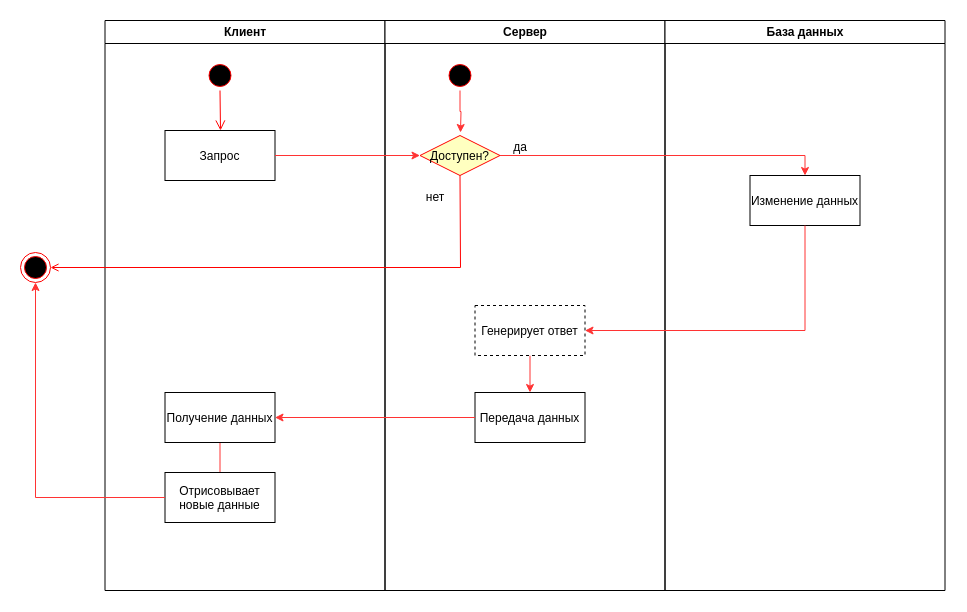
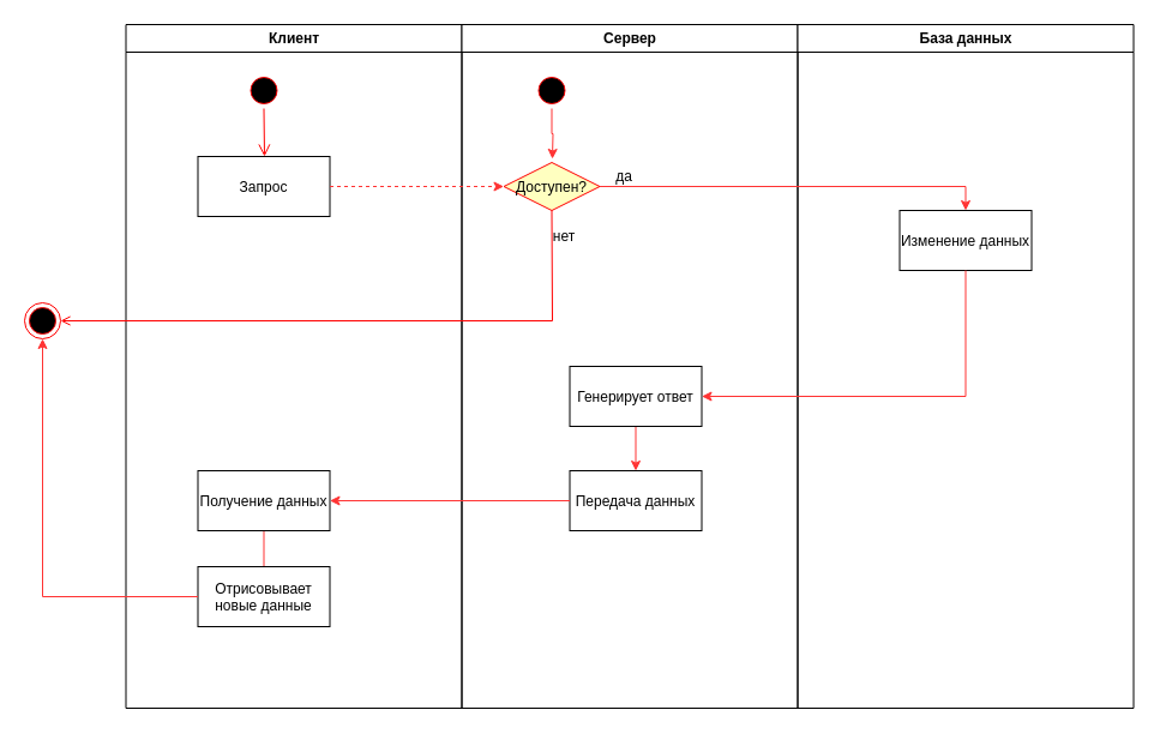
  <mxCell id="0" />
  <mxCell id="1" parent="0" />
  <mxCell id="2" value="Клиент" style="swimlane;whiteSpace=wrap" parent="1" vertex="1"><mxGeometry x="104.5" y="20" width="280" height="570" as="geometry" /></mxCell>
  <mxCell id="3" value="" style="ellipse;shape=startState;fillColor=#000000;strokeColor=#ff0000;" parent="2" vertex="1"><mxGeometry x="100" y="40" width="30" height="30" as="geometry" /></mxCell>
  <mxCell id="4" value="" style="edgeStyle=elbowEdgeStyle;elbow=horizontal;verticalAlign=bottom;endArrow=open;endSize=8;strokeColor=#FF0000;endFill=1;rounded=0;exitX=0.5;exitY=1;exitDx=0;exitDy=0;" parent="2" source="3" target="5" edge="1"><mxGeometry x="100" y="40" as="geometry"><mxPoint x="115" y="110" as="targetPoint" /></mxGeometry></mxCell>
  <mxCell id="5" value="Запрос" style="" parent="2" vertex="1"><mxGeometry x="60" y="110" width="110" height="50" as="geometry" /></mxCell>
  <mxCell id="6" style="edgeStyle=orthogonalEdgeStyle;rounded=0;orthogonalLoop=1;jettySize=auto;html=0;exitX=0.5;exitY=1;exitDx=0;exitDy=0;entryX=0.5;entryY=0;entryDx=0;entryDy=0;strokeColor=#FF3333;endArrow=none;" edge="1" parent="2" source="7" target="8"><mxGeometry relative="1" as="geometry" /></mxCell>
  <mxCell id="7" value="Получение данных" style="" parent="2" vertex="1"><mxGeometry x="60" y="372" width="110" height="50" as="geometry" /></mxCell>
  <mxCell id="8" value="Отрисовывает&#10;новые данные" style="" parent="2" vertex="1"><mxGeometry x="60" y="452" width="110" height="50" as="geometry" /></mxCell>
  <mxCell id="9" value="Сервер" style="swimlane;whiteSpace=wrap" parent="1" vertex="1"><mxGeometry x="384.5" y="20" width="280" height="570" as="geometry"><mxRectangle x="444.5" y="128" width="80" height="23" as="alternateBounds" /></mxGeometry></mxCell>
  <mxCell id="10" value="" style="ellipse;shape=startState;fillColor=#000000;strokeColor=#ff0000;" parent="9" vertex="1"><mxGeometry x="60" y="40" width="30" height="30" as="geometry" /></mxCell>
  <mxCell id="11" value="Доступен?" style="rhombus;fillColor=#ffffc0;strokeColor=#ff0000;" parent="9" vertex="1"><mxGeometry x="35" y="115" width="80" height="40" as="geometry" /></mxCell>
  <mxCell id="12" value="Передача данных" style="" parent="9" vertex="1"><mxGeometry x="90" y="372" width="110" height="50" as="geometry" /></mxCell>
- <mxCell id="13" value="нет" style="text;html=1;strokeColor=none;fillColor=none;align=center;verticalAlign=middle;whiteSpace=wrap;rounded=0;" vertex="1" parent="9"><mxGeometry x="20" y="162" width="60" height="30" as="geometry" /></mxCell>
+ <mxCell id="13" value="нет" style="text;html=1;strokeColor=none;fillColor=none;align=center;verticalAlign=middle;whiteSpace=wrap;rounded=0;" vertex="1" parent="9"><mxGeometry x="55" y="162" width="60" height="30" as="geometry" /></mxCell>
  <mxCell id="14" value="да" style="text;html=1;strokeColor=none;fillColor=none;align=center;verticalAlign=middle;whiteSpace=wrap;rounded=0;" vertex="1" parent="9"><mxGeometry x="105" y="112" width="60" height="30" as="geometry" /></mxCell>
  <mxCell id="15" style="edgeStyle=orthogonalEdgeStyle;rounded=0;orthogonalLoop=1;jettySize=auto;html=0;exitX=0.5;exitY=1;exitDx=0;exitDy=0;entryX=0.5;entryY=0;entryDx=0;entryDy=0;strokeColor=#FF3333;" edge="1" parent="9" source="16" target="12"><mxGeometry relative="1" as="geometry" /></mxCell>
- <mxCell id="16" value="Генерирует ответ" style="dashed=1;" parent="9" vertex="1"><mxGeometry x="90" y="285" width="110" height="50" as="geometry" /></mxCell>
+ <mxCell id="16" value="Генерирует ответ" style="" parent="9" vertex="1"><mxGeometry x="90" y="285" width="110" height="50" as="geometry" /></mxCell>
  <mxCell id="17" value="База данных" style="swimlane;whiteSpace=wrap" parent="1" vertex="1"><mxGeometry x="664.5" y="20" width="280" height="570" as="geometry" /></mxCell>
  <mxCell id="18" value="Изменение данных" style="" parent="17" vertex="1"><mxGeometry x="85" y="155" width="110" height="50" as="geometry" /></mxCell>
  <mxCell id="19" style="edgeStyle=orthogonalEdgeStyle;rounded=0;orthogonalLoop=1;jettySize=auto;html=1;exitX=0.5;exitY=1;exitDx=0;exitDy=0;strokeColor=#FF3333;" edge="1" parent="1" source="10"><mxGeometry relative="1" as="geometry"><mxPoint x="460" y="132" as="targetPoint" /></mxGeometry></mxCell>
- <mxCell id="20" style="edgeStyle=orthogonalEdgeStyle;rounded=0;orthogonalLoop=1;jettySize=auto;html=1;exitX=1;exitY=0.5;exitDx=0;exitDy=0;entryX=0;entryY=0.5;entryDx=0;entryDy=0;fillColor=#f8cecc;strokeColor=#FF3333;" edge="1" parent="1" source="5" target="11"><mxGeometry relative="1" as="geometry" /></mxCell>
+ <mxCell id="20" style="edgeStyle=orthogonalEdgeStyle;rounded=0;orthogonalLoop=1;jettySize=auto;html=1;exitX=1;exitY=0.5;exitDx=0;exitDy=0;entryX=0;entryY=0.5;entryDx=0;entryDy=0;fillColor=#f8cecc;strokeColor=#FF3333;dashed=1;" edge="1" parent="1" source="5" target="11"><mxGeometry relative="1" as="geometry" /></mxCell>
  <mxCell id="21" value="" style="ellipse;shape=endState;fillColor=#000000;strokeColor=#ff0000" vertex="1" parent="1"><mxGeometry x="20" y="252" width="30" height="30" as="geometry" /></mxCell>
  <mxCell id="22" value="" style="endArrow=open;strokeColor=#FF0000;endFill=1;rounded=0;exitX=0.5;exitY=1;exitDx=0;exitDy=0;entryX=1;entryY=0.5;entryDx=0;entryDy=0;" parent="1" source="11" target="21" edge="1"><mxGeometry relative="1" as="geometry"><mxPoint x="459.5" y="180" as="sourcePoint" /><mxPoint x="459.5" y="240" as="targetPoint" /><Array as="points"><mxPoint x="460" y="267" /></Array></mxGeometry></mxCell>
  <mxCell id="23" style="edgeStyle=orthogonalEdgeStyle;rounded=0;orthogonalLoop=1;jettySize=auto;html=0;exitX=1;exitY=0.5;exitDx=0;exitDy=0;entryX=0.5;entryY=0;entryDx=0;entryDy=0;strokeColor=#FF3333;" edge="1" parent="1" source="11" target="18"><mxGeometry relative="1" as="geometry"><mxPoint x="540" y="155" as="targetPoint" /></mxGeometry></mxCell>
  <mxCell id="24" style="edgeStyle=orthogonalEdgeStyle;rounded=0;orthogonalLoop=1;jettySize=auto;html=0;exitX=0;exitY=0.5;exitDx=0;exitDy=0;entryX=0.5;entryY=1;entryDx=0;entryDy=0;strokeColor=#FF3333;" edge="1" parent="1" source="8" target="21"><mxGeometry relative="1" as="geometry" /></mxCell>
  <mxCell id="25" style="edgeStyle=orthogonalEdgeStyle;rounded=0;orthogonalLoop=1;jettySize=auto;html=0;exitX=0;exitY=0.5;exitDx=0;exitDy=0;entryX=1;entryY=0.5;entryDx=0;entryDy=0;strokeColor=#FF3333;" edge="1" parent="1" source="12" target="7"><mxGeometry relative="1" as="geometry" /></mxCell>
  <mxCell id="26" style="edgeStyle=orthogonalEdgeStyle;rounded=0;orthogonalLoop=1;jettySize=auto;html=0;exitX=0.5;exitY=1;exitDx=0;exitDy=0;entryX=1;entryY=0.5;entryDx=0;entryDy=0;strokeColor=#FF3333;" edge="1" parent="1" source="18" target="16"><mxGeometry relative="1" as="geometry" /></mxCell>
